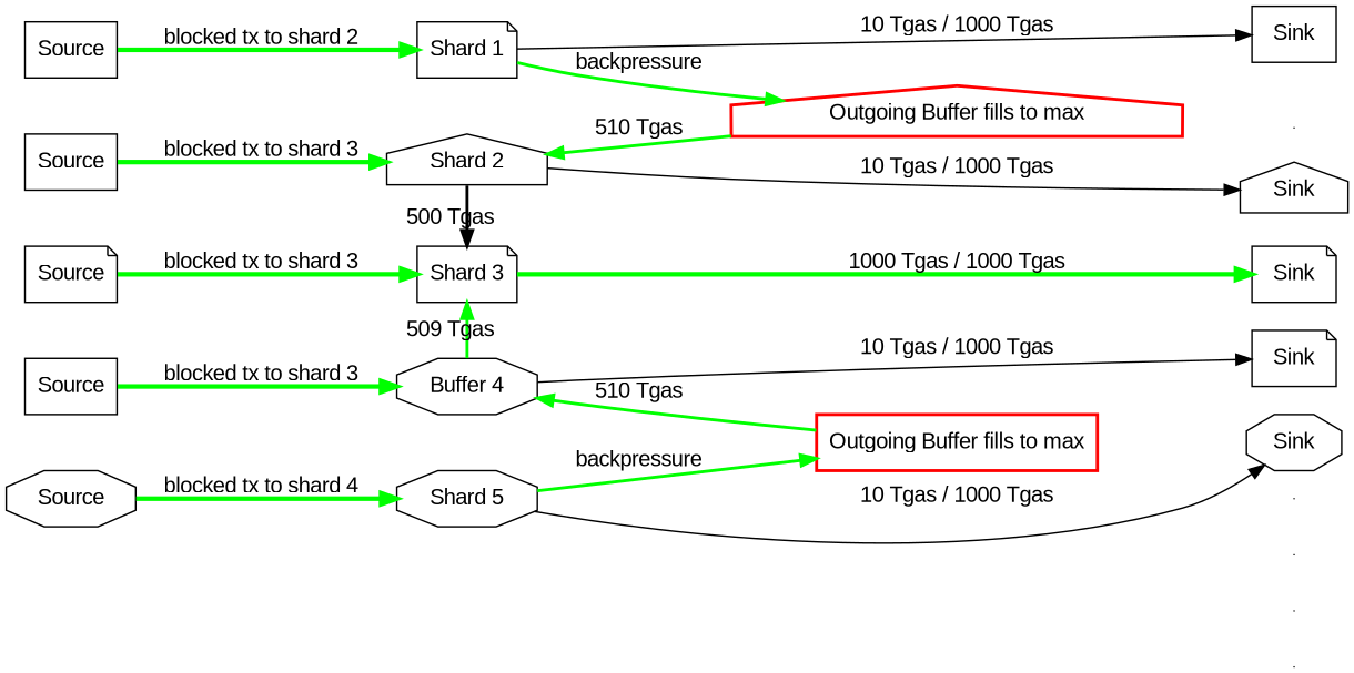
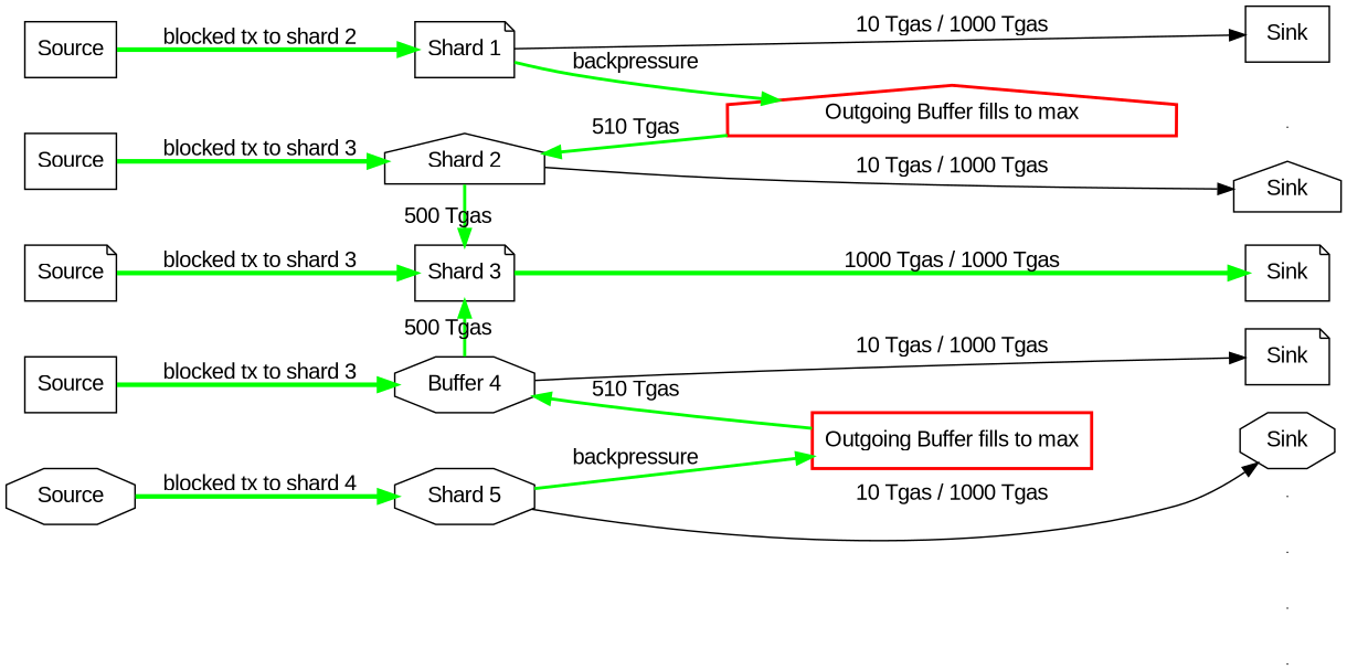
  digraph {
    fontname="Liberation Sans"
    rankdir=LR
    node [fontname="Liberation Sans" shape=point]
    edge [fontname="Liberation Sans"]
    invisible_sink1 [height=0 width=0]
    invisible_sink2 [height=0 width=0]
    invisible_sink3 [height=0 width=0]
    invisible_sink4 [height=0 width=0]
    invisible_sink5 [height=0 width=0]
    n6 [label=Source shape=box]
    n7 [label=Source shape=box]
    n8 [label=Source shape=note]
    n9 [label=Source shape=box]
    n10 [label=Source shape=octagon]
    n11 [label="Shard 1" shape=note]
    n12 [label="Shard 2" shape=house]
    n13 [label="Shard 3" shape=note]
    n14 [label="Buffer 4" shape=octagon]
    n15 [label="Shard 5" shape=octagon]
    n16 [color=red label="Outgoing Buffer fills to max" penwidth=2 shape=house]
    n17 [color=red label="Outgoing Buffer fills to max" penwidth=2 shape=box]
    n18 [label=Sink shape=box]
    n19 [label=Sink shape=house]
    n20 [label=Sink shape=note]
    n21 [label=Sink shape=note]
    n22 [label=Sink shape=octagon]
    subgraph sub_1 {
      invisible_sink1
      invisible_sink2
      invisible_sink3
      invisible_sink4
      invisible_sink5
    }
    subgraph sub_2 {
      rank=same
      n6
      n7
      n8
      n9
      n10
    }
    subgraph sub_3 {
      rank=same
      n11
      n12
      n13
      n14
      n15
    }
    subgraph sub_4 {
      rank=same
      n16
      n17
    }
    subgraph sub_5 {
      rank=same
      invisible_sink1
      invisible_sink2
      invisible_sink3
      invisible_sink4
      invisible_sink5
      n18
      n19
      n20
      n21
      n22
    }
    subgraph cluster_6 {
      color=lightgrey
      label="Shard 1"
      style=filled
    }
    subgraph cluster_7 {
      color=lightgrey
      label="Shard 2"
      style=filled
    }
    subgraph cluster_8 {
      color=lightgrey
      label="Shard 3"
      style=filled
    }
    subgraph cluster_9 {
      color=lightgrey
      label="Shard 4"
      style=filled
    }
    subgraph cluster_10 {
      color=lightgrey
      label="Shard 5"
      style=filled
    }
    invisible_sink1 -> invisible_sink2 [style=invis]
    invisible_sink2 -> invisible_sink3 [style=invis]
    invisible_sink3 -> invisible_sink4 [style=invis]
    invisible_sink4 -> invisible_sink5 [style=invis]
    n6 -> n7 [style=invis]
    n6 -> n11 [color=green label="blocked tx to shard 2" penwidth=3]
    n7 -> n8 [style=invis]
    n7 -> n12 [color=green label="blocked tx to shard 3" penwidth=3]
    n8 -> n9 [style=invis]
    n8 -> n13 [color=green label="blocked tx to shard 3" penwidth=3]
    n9 -> n10 [style=invis]
    n9 -> n14 [color=green label="blocked tx to shard 3" penwidth=3]
    n10 -> n15 [color=green label="blocked tx to shard 4" penwidth=3]
    n11 -> n16 [color=green label=backpressure penwidth=2]
    n11 -> n18 [label="10 Tgas / 1000 Tgas"]
-   n12 -> n13 [color=black label="500 Tgas" penwidth=2]
+   n12 -> n13 [color=green label="500 Tgas" penwidth=2]
    n12 -> n19 [label="10 Tgas / 1000 Tgas"]
    n13 -> n14 [style=invis]
    n13 -> n20 [color=green label="1000 Tgas / 1000 Tgas" penwidth=3]
-   n14 -> n13 [color=green label="509 Tgas" penwidth=2]
+   n14 -> n13 [color=green label="500 Tgas" penwidth=2]
    n14 -> n15 [style=invis]
    n14 -> n21 [label="10 Tgas / 1000 Tgas"]
    n15 -> n17 [color=green label=backpressure penwidth=2]
    n15 -> n22 [label="10 Tgas / 1000 Tgas"]
    n16 -> n12 [color=green label="510 Tgas" penwidth=2]
    n17 -> n14 [color=green label="510 Tgas" penwidth=2]
    n17 -> n22 [style=invis]
    n18 -> invisible_sink1 [style=invis]
    n19 -> invisible_sink2 [style=invis]
    n20 -> invisible_sink3 [style=invis]
    n21 -> invisible_sink4 [style=invis]
    n22 -> invisible_sink5 [style=invis]
  }
